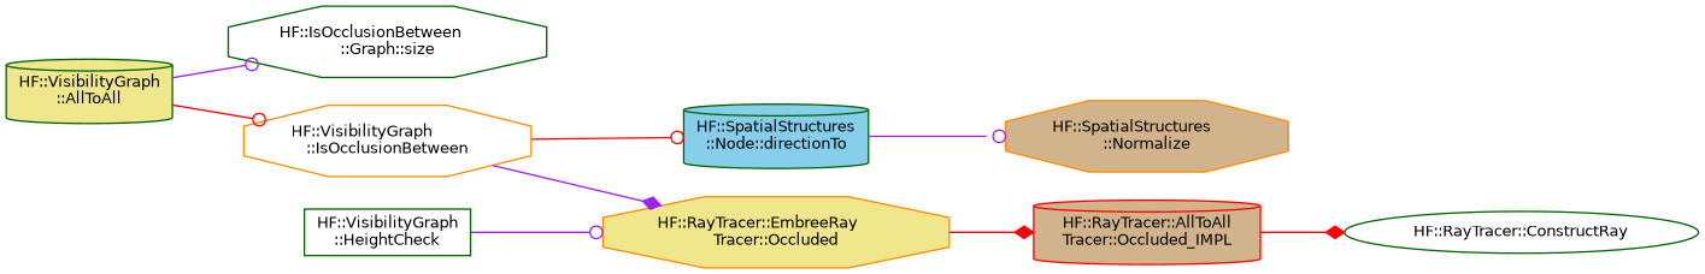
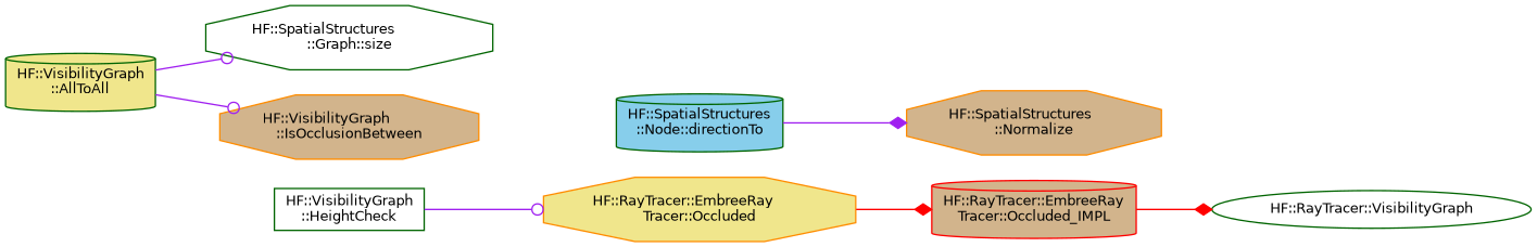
  digraph {
    rankdir=LR
    node [color=darkgreen fillcolor=tan fontname=Helvetica fontsize=10 shape=octagon style=filled]
    edge [arrowhead=odot color=red fontname=Helvetica fontsize=10 labelfontname=Helvetica labelfontsize=10 style=solid]
    n1 [fillcolor=khaki fontcolor=black height=0.2 label="HF::VisibilityGraph\l::AllToAll" shape=cylinder width=0.4]
-   n2 [color=darkorange fillcolor=white height=0.2 label="HF::VisibilityGraph\l::IsOcclusionBetween" width=0.4]
-   n3 [fillcolor=white height=0.2 label="HF::IsOcclusionBetween\l::Graph::size" width=0.4]
+   n2 [color=darkorange height=0.2 label="HF::VisibilityGraph\l::IsOcclusionBetween" width=0.4]
+   n3 [fillcolor=white height=0.2 label="HF::SpatialStructures\l::Graph::size" width=0.4]
    n4 [color=darkorange fillcolor=khaki height=0.2 label="HF::RayTracer::EmbreeRay\lTracer::Occluded" width=0.4]
    n5 [fillcolor=skyblue height=0.2 label="HF::SpatialStructures\l::Node::directionTo" shape=cylinder width=0.4]
    n6 [fillcolor=white height=0.2 label="HF::VisibilityGraph\l::HeightCheck" shape=box width=0.4]
-   n7 [color=red height=0.2 label="HF::RayTracer::AllToAll\lTracer::Occluded_IMPL" shape=cylinder width=0.4]
-   n8 [fillcolor=white height=0.2 label="HF::RayTracer::ConstructRay" shape=ellipse width=0.4]
+   n7 [color=red height=0.2 label="HF::RayTracer::EmbreeRay\lTracer::Occluded_IMPL" shape=cylinder width=0.4]
+   n8 [fillcolor=white height=0.2 label="HF::RayTracer::VisibilityGraph" shape=ellipse width=0.4]
    n9 [color=darkorange height=0.2 label="HF::SpatialStructures\l::Normalize" width=0.4]
-   n1 -> n2
+   n1 -> n2 [color=purple]
    n1 -> n3 [color=purple]
-   n2 -> n4 [arrowhead=diamond color=purple]
-   n2 -> n5
    n4 -> n7 [arrowhead=diamond]
-   n5 -> n9 [color=purple]
+   n5 -> n9 [arrowhead=diamond color=purple]
    n6 -> n4 [color=purple]
    n7 -> n8 [arrowhead=diamond]
  }
